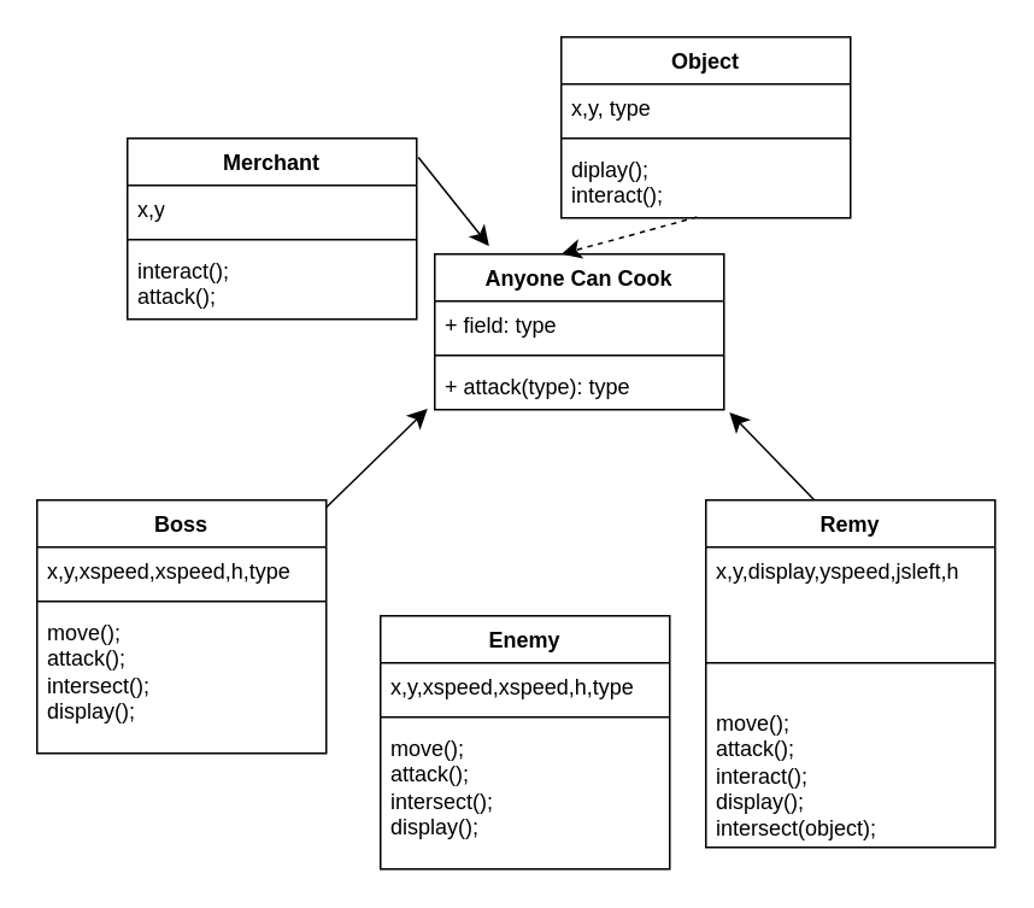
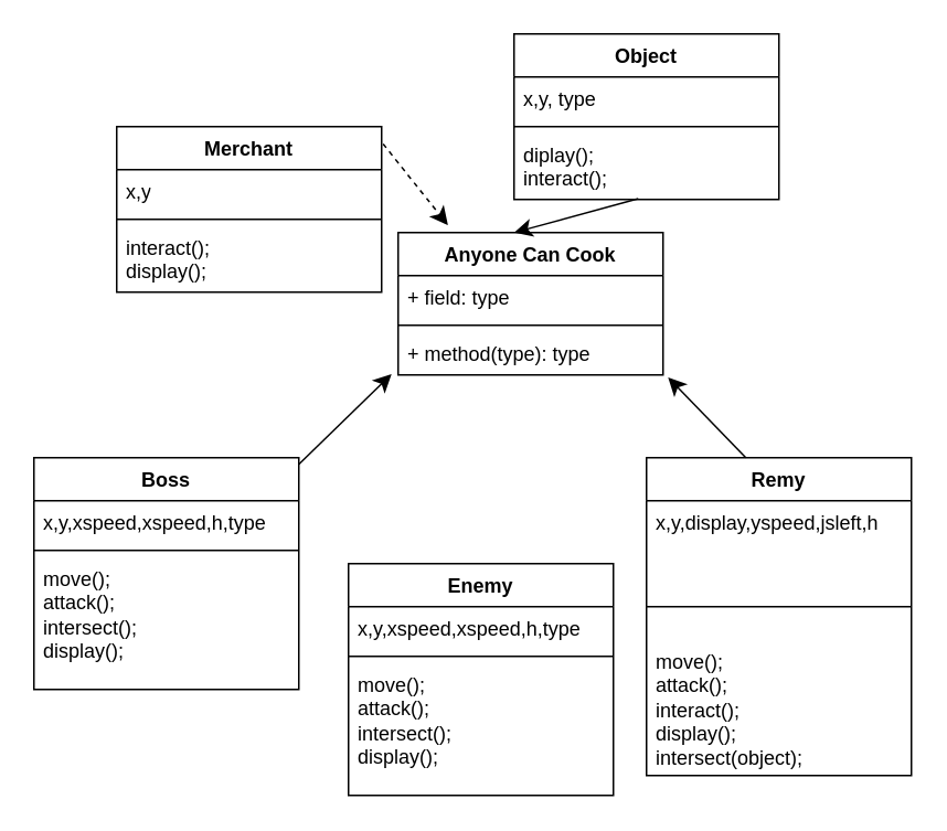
  <mxCell id="0" />
  <mxCell id="1" parent="0" />
  <mxCell id="2" value="Anyone Can Cook" style="swimlane;fontStyle=1;align=center;verticalAlign=top;childLayout=stackLayout;horizontal=1;startSize=26;horizontalStack=0;resizeParent=1;resizeParentMax=0;resizeLast=0;collapsible=1;marginBottom=0;whiteSpace=wrap;html=1;" vertex="1" parent="1"><mxGeometry x="240" y="140" width="160" height="86" as="geometry" /></mxCell>
  <mxCell id="3" value="+ field: type" style="text;strokeColor=none;fillColor=none;align=left;verticalAlign=top;spacingLeft=4;spacingRight=4;overflow=hidden;rotatable=0;points=[[0,0.5],[1,0.5]];portConstraint=eastwest;whiteSpace=wrap;html=1;" vertex="1" parent="2"><mxGeometry y="26" width="160" height="26" as="geometry" /></mxCell>
  <mxCell id="4" value="" style="line;strokeWidth=1;fillColor=none;align=left;verticalAlign=middle;spacingTop=-1;spacingLeft=3;spacingRight=3;rotatable=0;labelPosition=right;points=[];portConstraint=eastwest;strokeColor=inherit;" vertex="1" parent="2"><mxGeometry y="52" width="160" height="8" as="geometry" /></mxCell>
- <mxCell id="5" value="+ attack(type): type" style="text;strokeColor=none;fillColor=none;align=left;verticalAlign=top;spacingLeft=4;spacingRight=4;overflow=hidden;rotatable=0;points=[[0,0.5],[1,0.5]];portConstraint=eastwest;whiteSpace=wrap;html=1;" vertex="1" parent="2"><mxGeometry y="60" width="160" height="26" as="geometry" /></mxCell>
+ <mxCell id="5" value="+ method(type): type" style="text;strokeColor=none;fillColor=none;align=left;verticalAlign=top;spacingLeft=4;spacingRight=4;overflow=hidden;rotatable=0;points=[[0,0.5],[1,0.5]];portConstraint=eastwest;whiteSpace=wrap;html=1;" vertex="1" parent="2"><mxGeometry y="60" width="160" height="26" as="geometry" /></mxCell>
  <mxCell id="6" value="Merchant" style="swimlane;fontStyle=1;align=center;verticalAlign=top;childLayout=stackLayout;horizontal=1;startSize=26;horizontalStack=0;resizeParent=1;resizeParentMax=0;resizeLast=0;collapsible=1;marginBottom=0;whiteSpace=wrap;html=1;" vertex="1" parent="1"><mxGeometry x="70" y="76" width="160" height="100" as="geometry" /></mxCell>
  <mxCell id="7" value="x,y" style="text;strokeColor=none;fillColor=none;align=left;verticalAlign=top;spacingLeft=4;spacingRight=4;overflow=hidden;rotatable=0;points=[[0,0.5],[1,0.5]];portConstraint=eastwest;whiteSpace=wrap;html=1;" vertex="1" parent="6"><mxGeometry y="26" width="160" height="26" as="geometry" /></mxCell>
  <mxCell id="8" value="" style="line;strokeWidth=1;fillColor=none;align=left;verticalAlign=middle;spacingTop=-1;spacingLeft=3;spacingRight=3;rotatable=0;labelPosition=right;points=[];portConstraint=eastwest;strokeColor=inherit;" vertex="1" parent="6"><mxGeometry y="52" width="160" height="8" as="geometry" /></mxCell>
- <mxCell id="9" value="interact();&lt;div&gt;attack();&lt;/div&gt;" style="text;strokeColor=none;fillColor=none;align=left;verticalAlign=top;spacingLeft=4;spacingRight=4;overflow=hidden;rotatable=0;points=[[0,0.5],[1,0.5]];portConstraint=eastwest;whiteSpace=wrap;html=1;" vertex="1" parent="6"><mxGeometry y="60" width="160" height="40" as="geometry" /></mxCell>
+ <mxCell id="9" value="interact();&lt;div&gt;display();&lt;/div&gt;" style="text;strokeColor=none;fillColor=none;align=left;verticalAlign=top;spacingLeft=4;spacingRight=4;overflow=hidden;rotatable=0;points=[[0,0.5],[1,0.5]];portConstraint=eastwest;whiteSpace=wrap;html=1;" vertex="1" parent="6"><mxGeometry y="60" width="160" height="40" as="geometry" /></mxCell>
  <mxCell id="10" value="" style="endArrow=classic;html=1;rounded=0;fontSize=12;startSize=8;endSize=8;curved=1;entryX=-0.025;entryY=0.981;entryDx=0;entryDy=0;entryPerimeter=0;exitX=0.5;exitY=0;exitDx=0;exitDy=0;" edge="1" parent="6" target="5"><mxGeometry width="50" height="50" relative="1" as="geometry"><mxPoint x="110" y="204" as="sourcePoint" /><mxPoint x="110" y="94" as="targetPoint" /></mxGeometry></mxCell>
  <mxCell id="11" value="Enemy" style="swimlane;fontStyle=1;align=center;verticalAlign=top;childLayout=stackLayout;horizontal=1;startSize=26;horizontalStack=0;resizeParent=1;resizeParentMax=0;resizeLast=0;collapsible=1;marginBottom=0;whiteSpace=wrap;html=1;" vertex="1" parent="1"><mxGeometry x="210" y="340" width="160" height="140" as="geometry" /></mxCell>
  <mxCell id="12" value="x,y,xspeed,xspeed,h,type" style="text;strokeColor=none;fillColor=none;align=left;verticalAlign=top;spacingLeft=4;spacingRight=4;overflow=hidden;rotatable=0;points=[[0,0.5],[1,0.5]];portConstraint=eastwest;whiteSpace=wrap;html=1;" vertex="1" parent="11"><mxGeometry y="26" width="160" height="26" as="geometry" /></mxCell>
  <mxCell id="13" value="" style="line;strokeWidth=1;fillColor=none;align=left;verticalAlign=middle;spacingTop=-1;spacingLeft=3;spacingRight=3;rotatable=0;labelPosition=right;points=[];portConstraint=eastwest;strokeColor=inherit;" vertex="1" parent="11"><mxGeometry y="52" width="160" height="8" as="geometry" /></mxCell>
  <mxCell id="14" value="move();&lt;div&gt;attack();&lt;/div&gt;&lt;div&gt;intersect();&lt;/div&gt;&lt;div&gt;display();&lt;/div&gt;&lt;div&gt;&lt;br&gt;&lt;/div&gt;" style="text;strokeColor=none;fillColor=none;align=left;verticalAlign=top;spacingLeft=4;spacingRight=4;overflow=hidden;rotatable=0;points=[[0,0.5],[1,0.5]];portConstraint=eastwest;whiteSpace=wrap;html=1;" vertex="1" parent="11"><mxGeometry y="60" width="160" height="80" as="geometry" /></mxCell>
  <mxCell id="15" value="Object" style="swimlane;fontStyle=1;align=center;verticalAlign=top;childLayout=stackLayout;horizontal=1;startSize=26;horizontalStack=0;resizeParent=1;resizeParentMax=0;resizeLast=0;collapsible=1;marginBottom=0;whiteSpace=wrap;html=1;" vertex="1" parent="1"><mxGeometry x="310" y="20" width="160" height="100" as="geometry" /></mxCell>
  <mxCell id="16" value="x,y, type" style="text;strokeColor=none;fillColor=none;align=left;verticalAlign=top;spacingLeft=4;spacingRight=4;overflow=hidden;rotatable=0;points=[[0,0.5],[1,0.5]];portConstraint=eastwest;whiteSpace=wrap;html=1;" vertex="1" parent="15"><mxGeometry y="26" width="160" height="26" as="geometry" /></mxCell>
  <mxCell id="17" value="" style="line;strokeWidth=1;fillColor=none;align=left;verticalAlign=middle;spacingTop=-1;spacingLeft=3;spacingRight=3;rotatable=0;labelPosition=right;points=[];portConstraint=eastwest;strokeColor=inherit;" vertex="1" parent="15"><mxGeometry y="52" width="160" height="8" as="geometry" /></mxCell>
  <mxCell id="18" value="diplay();&lt;div&gt;interact();&lt;/div&gt;" style="text;strokeColor=none;fillColor=none;align=left;verticalAlign=top;spacingLeft=4;spacingRight=4;overflow=hidden;rotatable=0;points=[[0,0.5],[1,0.5]];portConstraint=eastwest;whiteSpace=wrap;html=1;" vertex="1" parent="15"><mxGeometry y="60" width="160" height="40" as="geometry" /></mxCell>
  <mxCell id="19" value="Boss" style="swimlane;fontStyle=1;align=center;verticalAlign=top;childLayout=stackLayout;horizontal=1;startSize=26;horizontalStack=0;resizeParent=1;resizeParentMax=0;resizeLast=0;collapsible=1;marginBottom=0;whiteSpace=wrap;html=1;" vertex="1" parent="1"><mxGeometry x="20" y="276" width="160" height="140" as="geometry" /></mxCell>
  <mxCell id="20" value="x,y,xspeed,xspeed,h,type" style="text;strokeColor=none;fillColor=none;align=left;verticalAlign=top;spacingLeft=4;spacingRight=4;overflow=hidden;rotatable=0;points=[[0,0.5],[1,0.5]];portConstraint=eastwest;whiteSpace=wrap;html=1;" vertex="1" parent="19"><mxGeometry y="26" width="160" height="26" as="geometry" /></mxCell>
  <mxCell id="21" value="" style="line;strokeWidth=1;fillColor=none;align=left;verticalAlign=middle;spacingTop=-1;spacingLeft=3;spacingRight=3;rotatable=0;labelPosition=right;points=[];portConstraint=eastwest;strokeColor=inherit;" vertex="1" parent="19"><mxGeometry y="52" width="160" height="8" as="geometry" /></mxCell>
  <mxCell id="22" value="move();&lt;div&gt;attack();&lt;/div&gt;&lt;div&gt;intersect();&lt;/div&gt;&lt;div&gt;display();&lt;/div&gt;&lt;div&gt;&lt;br&gt;&lt;/div&gt;" style="text;strokeColor=none;fillColor=none;align=left;verticalAlign=top;spacingLeft=4;spacingRight=4;overflow=hidden;rotatable=0;points=[[0,0.5],[1,0.5]];portConstraint=eastwest;whiteSpace=wrap;html=1;" vertex="1" parent="19"><mxGeometry y="60" width="160" height="80" as="geometry" /></mxCell>
  <mxCell id="23" value="Remy" style="swimlane;fontStyle=1;align=center;verticalAlign=top;childLayout=stackLayout;horizontal=1;startSize=26;horizontalStack=0;resizeParent=1;resizeParentMax=0;resizeLast=0;collapsible=1;marginBottom=0;whiteSpace=wrap;html=1;" vertex="1" parent="1"><mxGeometry x="390" y="276" width="160" height="192" as="geometry" /></mxCell>
  <mxCell id="24" value="x,y,display,yspeed,jsleft,h&amp;nbsp;&amp;nbsp;" style="text;strokeColor=none;fillColor=none;align=left;verticalAlign=top;spacingLeft=4;spacingRight=4;overflow=hidden;rotatable=0;points=[[0,0.5],[1,0.5]];portConstraint=eastwest;whiteSpace=wrap;html=1;" vertex="1" parent="23"><mxGeometry y="26" width="160" height="44" as="geometry" /></mxCell>
  <mxCell id="25" value="" style="line;strokeWidth=1;fillColor=none;align=left;verticalAlign=middle;spacingTop=-1;spacingLeft=3;spacingRight=3;rotatable=0;labelPosition=right;points=[];portConstraint=eastwest;strokeColor=inherit;" vertex="1" parent="23"><mxGeometry y="70" width="160" height="40" as="geometry" /></mxCell>
  <mxCell id="26" value="move();&lt;div&gt;attack();&lt;/div&gt;&lt;div&gt;interact();&lt;/div&gt;&lt;div&gt;display();&lt;/div&gt;&lt;div&gt;intersect(object);&lt;/div&gt;&lt;div&gt;&lt;br&gt;&lt;div&gt;&lt;br&gt;&lt;/div&gt;&lt;/div&gt;" style="text;strokeColor=none;fillColor=none;align=left;verticalAlign=top;spacingLeft=4;spacingRight=4;overflow=hidden;rotatable=0;points=[[0,0.5],[1,0.5]];portConstraint=eastwest;whiteSpace=wrap;html=1;" vertex="1" parent="23"><mxGeometry y="110" width="160" height="82" as="geometry" /></mxCell>
  <mxCell id="27" value="" style="endArrow=classic;html=1;rounded=0;fontSize=12;startSize=8;endSize=8;curved=1;entryX=1.019;entryY=1.058;entryDx=0;entryDy=0;entryPerimeter=0;exitX=0.5;exitY=0;exitDx=0;exitDy=0;" edge="1" parent="1" target="5"><mxGeometry width="50" height="50" relative="1" as="geometry"><mxPoint x="450" y="276" as="sourcePoint" /><mxPoint x="450" y="166" as="targetPoint" /></mxGeometry></mxCell>
- <mxCell id="28" value="" style="endArrow=classic;html=1;rounded=0;fontSize=12;startSize=8;endSize=8;curved=1;entryX=0.188;entryY=-0.052;entryDx=0;entryDy=0;entryPerimeter=0;exitX=1.006;exitY=0.105;exitDx=0;exitDy=0;exitPerimeter=0;" edge="1" parent="1" source="6" target="2"><mxGeometry width="50" height="50" relative="1" as="geometry"><mxPoint x="240" y="100" as="sourcePoint" /><mxPoint x="240" y="-10" as="targetPoint" /></mxGeometry></mxCell>
- <mxCell id="29" value="" style="endArrow=classic;html=1;rounded=0;fontSize=12;startSize=8;endSize=8;curved=1;entryX=0.438;entryY=0;entryDx=0;entryDy=0;entryPerimeter=0;exitX=0.469;exitY=0.988;exitDx=0;exitDy=0;exitPerimeter=0;dashed=1;" edge="1" parent="1" source="18" target="2"><mxGeometry width="50" height="50" relative="1" as="geometry"><mxPoint x="289.5" y="90" as="sourcePoint" /><mxPoint x="289.5" y="-20" as="targetPoint" /></mxGeometry></mxCell>
+ <mxCell id="28" value="" style="endArrow=classic;html=1;rounded=0;fontSize=12;startSize=8;endSize=8;curved=1;entryX=0.188;entryY=-0.052;entryDx=0;entryDy=0;entryPerimeter=0;exitX=1.006;exitY=0.105;exitDx=0;exitDy=0;exitPerimeter=0;dashed=1;" edge="1" parent="1" source="6" target="2"><mxGeometry width="50" height="50" relative="1" as="geometry"><mxPoint x="240" y="100" as="sourcePoint" /><mxPoint x="240" y="-10" as="targetPoint" /></mxGeometry></mxCell>
+ <mxCell id="29" value="" style="endArrow=classic;html=1;rounded=0;fontSize=12;startSize=8;endSize=8;curved=1;entryX=0.438;entryY=0;entryDx=0;entryDy=0;entryPerimeter=0;exitX=0.469;exitY=0.988;exitDx=0;exitDy=0;exitPerimeter=0;" edge="1" parent="1" source="18" target="2"><mxGeometry width="50" height="50" relative="1" as="geometry"><mxPoint x="289.5" y="90" as="sourcePoint" /><mxPoint x="289.5" y="-20" as="targetPoint" /></mxGeometry></mxCell>
